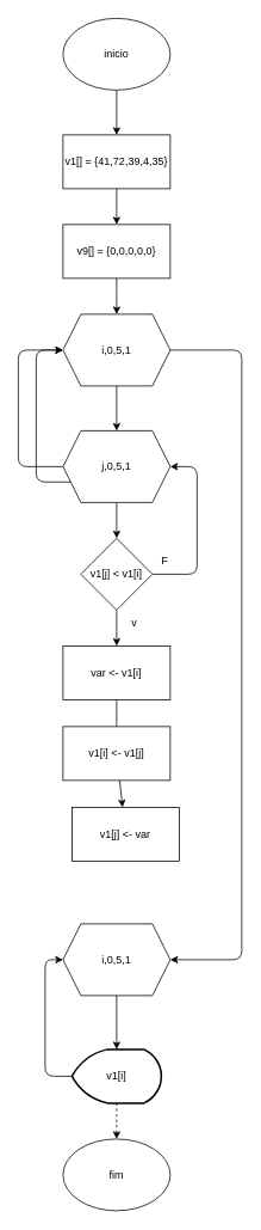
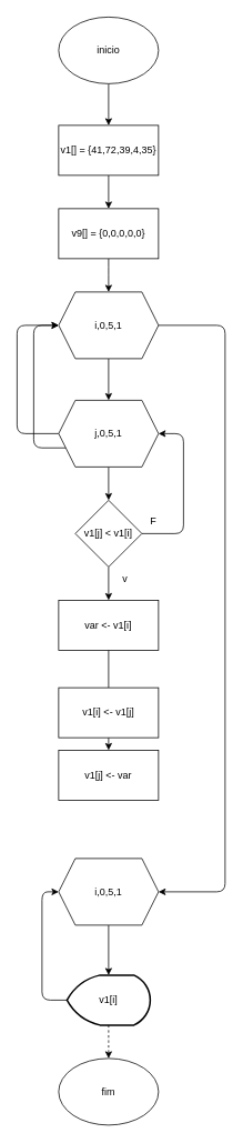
  <mxCell id="0" />
  <mxCell id="1" parent="0" />
  <mxCell id="2" value="" style="edgeStyle=none;html=1;" parent="1" source="3" target="5" edge="1"><mxGeometry relative="1" as="geometry" /></mxCell>
  <mxCell id="3" value="inicio" style="ellipse;whiteSpace=wrap;html=1;" parent="1" vertex="1"><mxGeometry x="70" y="20" width="120" height="80" as="geometry" /></mxCell>
  <mxCell id="4" value="" style="edgeStyle=none;html=1;" parent="1" source="5" target="7" edge="1"><mxGeometry relative="1" as="geometry" /></mxCell>
  <mxCell id="5" value="v1[] = {41,72,39,4,35}" style="whiteSpace=wrap;html=1;" parent="1" vertex="1"><mxGeometry x="70" y="150" width="120" height="60" as="geometry" /></mxCell>
  <mxCell id="6" value="" style="edgeStyle=elbowEdgeStyle;html=1;" parent="1" source="7" target="10" edge="1"><mxGeometry relative="1" as="geometry" /></mxCell>
  <mxCell id="7" value="v9[] = {0,0,0,0,0}" style="whiteSpace=wrap;html=1;" parent="1" vertex="1"><mxGeometry x="70" y="250" width="120" height="60" as="geometry" /></mxCell>
  <mxCell id="8" value="" style="edgeStyle=none;html=1;" parent="1" source="10" target="14" edge="1"><mxGeometry relative="1" as="geometry" /></mxCell>
  <mxCell id="9" style="edgeStyle=elbowEdgeStyle;html=1;exitX=1;exitY=0.5;exitDx=0;exitDy=0;entryX=1;entryY=0.5;entryDx=0;entryDy=0;" parent="1" source="10" target="26" edge="1"><mxGeometry relative="1" as="geometry"><Array as="points"><mxPoint x="270" y="730" /></Array></mxGeometry></mxCell>
  <mxCell id="10" value="i,0,5,1" style="shape=hexagon;perimeter=hexagonPerimeter2;whiteSpace=wrap;html=1;fixedSize=1;" parent="1" vertex="1"><mxGeometry x="70" y="350" width="120" height="80" as="geometry" /></mxCell>
  <mxCell id="11" value="" style="edgeStyle=none;html=1;" parent="1" source="14" target="17" edge="1"><mxGeometry relative="1" as="geometry" /></mxCell>
  <mxCell id="12" style="edgeStyle=elbowEdgeStyle;html=1;exitX=0;exitY=0.75;exitDx=0;exitDy=0;entryX=0;entryY=0.5;entryDx=0;entryDy=0;" parent="1" source="14" target="10" edge="1"><mxGeometry relative="1" as="geometry"><Array as="points"><mxPoint x="40" y="470" /></Array></mxGeometry></mxCell>
  <mxCell id="13" style="edgeStyle=elbowEdgeStyle;html=1;exitX=0;exitY=0.5;exitDx=0;exitDy=0;entryX=0;entryY=0.5;entryDx=0;entryDy=0;" parent="1" source="14" target="10" edge="1"><mxGeometry relative="1" as="geometry"><Array as="points"><mxPoint x="20" y="450" /></Array></mxGeometry></mxCell>
  <mxCell id="14" value="j,0,5,1" style="shape=hexagon;perimeter=hexagonPerimeter2;whiteSpace=wrap;html=1;fixedSize=1;" parent="1" vertex="1"><mxGeometry x="70" y="480" width="120" height="80" as="geometry" /></mxCell>
  <mxCell id="15" style="edgeStyle=elbowEdgeStyle;html=1;exitX=1;exitY=0.5;exitDx=0;exitDy=0;entryX=1;entryY=0.5;entryDx=0;entryDy=0;" parent="1" source="17" target="14" edge="1"><mxGeometry relative="1" as="geometry"><Array as="points"><mxPoint x="220" y="580" /></Array></mxGeometry></mxCell>
  <mxCell id="16" value="" style="edgeStyle=none;html=1;" parent="1" source="17" target="19" edge="1"><mxGeometry relative="1" as="geometry" /></mxCell>
  <mxCell id="17" value="v1[j] &amp;lt; v1[i]" style="rhombus;whiteSpace=wrap;html=1;" parent="1" vertex="1"><mxGeometry x="90" y="600" width="80" height="80" as="geometry" /></mxCell>
  <mxCell id="18" value="" style="edgeStyle=none;html=1;endArrow=none;" parent="1" source="19" target="23" edge="1"><mxGeometry relative="1" as="geometry" /></mxCell>
  <mxCell id="19" value="var &amp;lt;- v1[i]" style="whiteSpace=wrap;html=1;" parent="1" vertex="1"><mxGeometry x="70" y="720" width="120" height="60" as="geometry" /></mxCell>
  <mxCell id="20" value="v" style="text;html=1;strokeColor=none;fillColor=none;align=center;verticalAlign=middle;whiteSpace=wrap;rounded=0;" parent="1" vertex="1"><mxGeometry x="120" y="680" width="60" height="30" as="geometry" /></mxCell>
  <mxCell id="21" value="F" style="text;html=1;strokeColor=none;fillColor=none;align=center;verticalAlign=middle;whiteSpace=wrap;rounded=0;" parent="1" vertex="1"><mxGeometry x="154" y="610" width="60" height="30" as="geometry" /></mxCell>
  <mxCell id="22" value="" style="edgeStyle=none;html=1;" parent="1" source="23" target="24" edge="1"><mxGeometry relative="1" as="geometry" /></mxCell>
- <mxCell id="23" value="v1[i] &amp;lt;- v1[j]" style="whiteSpace=wrap;html=1;" parent="1" vertex="1"><mxGeometry x="70" y="810" width="120" height="60" as="geometry" /></mxCell>
- <mxCell id="24" value="v1[j] &amp;lt;- var" style="whiteSpace=wrap;html=1;" parent="1" vertex="1"><mxGeometry x="80" y="900" width="120" height="60" as="geometry" /></mxCell>
+ <mxCell id="23" value="v1[i] &amp;lt;- v1[j]" style="whiteSpace=wrap;html=1;" parent="1" vertex="1"><mxGeometry x="70" y="825" width="120" height="60" as="geometry" /></mxCell>
+ <mxCell id="24" value="v1[j] &amp;lt;- var" style="whiteSpace=wrap;html=1;" parent="1" vertex="1"><mxGeometry x="70" y="900" width="120" height="60" as="geometry" /></mxCell>
  <mxCell id="25" value="" style="edgeStyle=none;html=1;" parent="1" source="26" edge="1"><mxGeometry relative="1" as="geometry"><mxPoint x="130" y="1170" as="targetPoint" /></mxGeometry></mxCell>
  <mxCell id="26" value="i,0,5,1" style="shape=hexagon;perimeter=hexagonPerimeter2;whiteSpace=wrap;html=1;fixedSize=1;" parent="1" vertex="1"><mxGeometry x="70" y="1030" width="120" height="80" as="geometry" /></mxCell>
  <mxCell id="27" style="edgeStyle=elbowEdgeStyle;html=1;exitX=0;exitY=0.5;exitDx=0;exitDy=0;exitPerimeter=0;entryX=0;entryY=0.5;entryDx=0;entryDy=0;" parent="1" source="29" target="26" edge="1"><mxGeometry relative="1" as="geometry"><Array as="points"><mxPoint x="50" y="1140" /></Array></mxGeometry></mxCell>
  <mxCell id="28" value="" style="edgeStyle=elbowEdgeStyle;html=1;dashed=1;" parent="1" source="29" target="30" edge="1"><mxGeometry relative="1" as="geometry" /></mxCell>
  <mxCell id="29" value="v1[i]" style="strokeWidth=2;html=1;shape=mxgraph.flowchart.display;whiteSpace=wrap;" parent="1" vertex="1"><mxGeometry x="80" y="1170" width="100" height="60" as="geometry" /></mxCell>
  <mxCell id="30" value="fim" style="ellipse;whiteSpace=wrap;html=1;" parent="1" vertex="1"><mxGeometry x="70" y="1270" width="120" height="80" as="geometry" /></mxCell>
